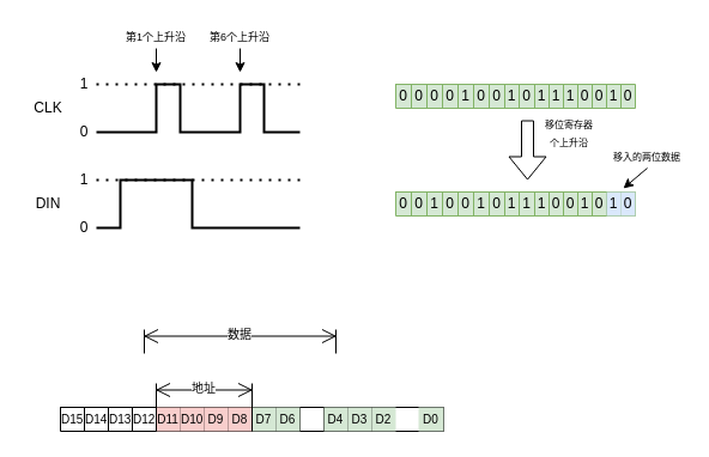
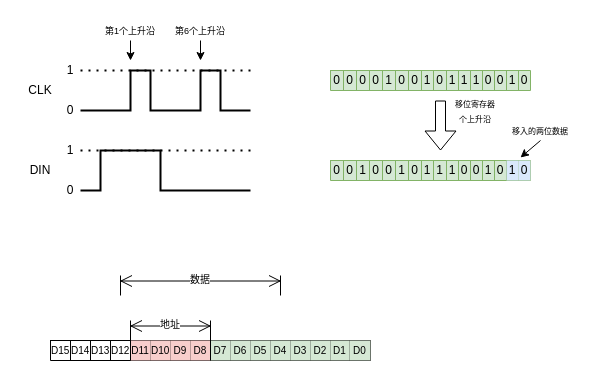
  <mxCell id="0" />
  <mxCell id="1" parent="0" />
  <mxCell id="2" value="" style="endArrow=none;html=1;strokeWidth=2;rounded=0;" parent="1" edge="1"><mxGeometry width="50" height="50" relative="1" as="geometry"><mxPoint x="80" y="110" as="sourcePoint" /><mxPoint x="250" y="110" as="targetPoint" /><Array as="points"><mxPoint x="130" y="110" /><mxPoint x="130" y="70" /><mxPoint x="150" y="70" /><mxPoint x="150" y="110" /><mxPoint x="200" y="110" /><mxPoint x="200" y="70" /><mxPoint x="220" y="70" /><mxPoint x="220" y="110" /></Array></mxGeometry></mxCell>
  <mxCell id="3" value="" style="endArrow=none;dashed=1;html=1;dashPattern=1 3;strokeWidth=2;" parent="1" edge="1"><mxGeometry width="50" height="50" relative="1" as="geometry"><mxPoint x="80" y="70" as="sourcePoint" /><mxPoint x="250" y="70" as="targetPoint" /></mxGeometry></mxCell>
  <mxCell id="4" value="" style="endArrow=none;html=1;strokeWidth=2;rounded=0;" parent="1" edge="1"><mxGeometry width="50" height="50" relative="1" as="geometry"><mxPoint x="80" y="190" as="sourcePoint" /><mxPoint x="250" y="190" as="targetPoint" /><Array as="points"><mxPoint x="100" y="190" /><mxPoint x="100" y="150" /><mxPoint x="160" y="150" /><mxPoint x="160" y="190" /></Array></mxGeometry></mxCell>
  <mxCell id="5" value="" style="endArrow=none;dashed=1;html=1;dashPattern=1 3;strokeWidth=2;rounded=0;" parent="1" edge="1"><mxGeometry width="50" height="50" relative="1" as="geometry"><mxPoint x="80" y="150" as="sourcePoint" /><mxPoint x="250" y="150" as="targetPoint" /></mxGeometry></mxCell>
  <mxCell id="6" value="" style="endArrow=classic;html=1;strokeWidth=1;" parent="1" edge="1"><mxGeometry width="50" height="50" relative="1" as="geometry"><mxPoint x="130" y="40" as="sourcePoint" /><mxPoint x="130" y="60" as="targetPoint" /></mxGeometry></mxCell>
  <mxCell id="7" value="" style="endArrow=classic;html=1;strokeWidth=1;" parent="1" edge="1"><mxGeometry width="50" height="50" relative="1" as="geometry"><mxPoint x="200" y="40" as="sourcePoint" /><mxPoint x="200" y="60" as="targetPoint" /></mxGeometry></mxCell>
  <mxCell id="8" value="1" style="text;html=1;strokeColor=none;fillColor=none;align=center;verticalAlign=middle;whiteSpace=wrap;rounded=0;" parent="1" vertex="1"><mxGeometry x="50" y="60" width="40" height="20" as="geometry" /></mxCell>
  <mxCell id="9" value="0" style="text;html=1;strokeColor=none;fillColor=none;align=center;verticalAlign=middle;whiteSpace=wrap;rounded=0;" parent="1" vertex="1"><mxGeometry x="50" y="100" width="40" height="20" as="geometry" /></mxCell>
  <mxCell id="10" value="1" style="text;html=1;strokeColor=none;fillColor=none;align=center;verticalAlign=middle;whiteSpace=wrap;rounded=0;" parent="1" vertex="1"><mxGeometry x="50" y="140" width="40" height="20" as="geometry" /></mxCell>
  <mxCell id="11" value="0" style="text;html=1;strokeColor=none;fillColor=none;align=center;verticalAlign=middle;whiteSpace=wrap;rounded=0;" parent="1" vertex="1"><mxGeometry x="50" y="180" width="40" height="20" as="geometry" /></mxCell>
  <mxCell id="12" value="&lt;font style=&quot;font-size: 9px&quot;&gt;第1个上升沿&lt;/font&gt;" style="text;html=1;strokeColor=none;fillColor=none;align=center;verticalAlign=middle;whiteSpace=wrap;rounded=0;" parent="1" vertex="1"><mxGeometry x="100" y="20" width="60" height="20" as="geometry" /></mxCell>
  <mxCell id="13" value="&lt;font style=&quot;font-size: 9px&quot;&gt;第6个上升沿&lt;/font&gt;" style="text;html=1;strokeColor=none;fillColor=none;align=center;verticalAlign=middle;whiteSpace=wrap;rounded=0;" parent="1" vertex="1"><mxGeometry x="170" y="20" width="60" height="20" as="geometry" /></mxCell>
  <mxCell id="14" value="CLK" style="text;html=1;strokeColor=none;fillColor=none;align=center;verticalAlign=middle;whiteSpace=wrap;rounded=0;" parent="1" vertex="1"><mxGeometry x="20" y="80" width="40" height="20" as="geometry" /></mxCell>
  <mxCell id="15" value="DIN" style="text;html=1;strokeColor=none;fillColor=none;align=center;verticalAlign=middle;whiteSpace=wrap;rounded=0;" parent="1" vertex="1"><mxGeometry x="20" y="160" width="40" height="20" as="geometry" /></mxCell>
  <mxCell id="16" value="" style="shape=table;html=1;whiteSpace=wrap;startSize=0;container=1;collapsible=0;childLayout=tableLayout;fillColor=#d5e8d4;strokeColor=#82b366;" parent="1" vertex="1"><mxGeometry x="330" y="70" width="200" height="20" as="geometry" /></mxCell>
  <mxCell id="17" value="" style="shape=partialRectangle;html=1;whiteSpace=wrap;collapsible=0;dropTarget=0;pointerEvents=0;top=0;left=0;bottom=0;right=0;points=[[0,0.5],[1,0.5]];portConstraint=eastwest;strokeColor=#82b366;perimeterSpacing=1;sketch=0;fillColor=none;" parent="16" vertex="1"><mxGeometry width="200" height="20" as="geometry" /></mxCell>
  <mxCell id="18" value="0" style="shape=partialRectangle;html=1;whiteSpace=wrap;connectable=0;fillColor=none;top=0;left=0;bottom=0;right=0;overflow=hidden;" parent="17" vertex="1"><mxGeometry width="13" height="20" as="geometry" /></mxCell>
  <mxCell id="19" value="0" style="shape=partialRectangle;html=1;whiteSpace=wrap;connectable=0;fillColor=none;top=0;left=0;bottom=0;right=0;overflow=hidden;" parent="17" vertex="1"><mxGeometry x="13" width="13" height="20" as="geometry" /></mxCell>
  <mxCell id="20" value="0" style="shape=partialRectangle;html=1;whiteSpace=wrap;connectable=0;fillColor=none;top=0;left=0;bottom=0;right=0;overflow=hidden;" parent="17" vertex="1"><mxGeometry x="26" width="13" height="20" as="geometry" /></mxCell>
  <mxCell id="21" value="0" style="shape=partialRectangle;html=1;whiteSpace=wrap;connectable=0;fillColor=none;top=0;left=0;bottom=0;right=0;overflow=hidden;" parent="17" vertex="1"><mxGeometry x="39" width="13" height="20" as="geometry" /></mxCell>
  <mxCell id="22" value="1" style="shape=partialRectangle;html=1;whiteSpace=wrap;connectable=0;fillColor=none;top=0;left=0;bottom=0;right=0;overflow=hidden;" parent="17" vertex="1"><mxGeometry x="52" width="13" height="20" as="geometry" /></mxCell>
  <mxCell id="23" value="0" style="shape=partialRectangle;html=1;whiteSpace=wrap;connectable=0;fillColor=none;top=0;left=0;bottom=0;right=0;overflow=hidden;" parent="17" vertex="1"><mxGeometry x="65" width="13" height="20" as="geometry" /></mxCell>
  <mxCell id="24" value="0" style="shape=partialRectangle;html=1;whiteSpace=wrap;connectable=0;fillColor=none;top=0;left=0;bottom=0;right=0;overflow=hidden;" parent="17" vertex="1"><mxGeometry x="78" width="13" height="20" as="geometry" /></mxCell>
  <mxCell id="25" value="1" style="shape=partialRectangle;html=1;whiteSpace=wrap;connectable=0;fillColor=none;top=0;left=0;bottom=0;right=0;overflow=hidden;" parent="17" vertex="1"><mxGeometry x="91" width="12" height="20" as="geometry" /></mxCell>
  <mxCell id="26" value="0" style="shape=partialRectangle;html=1;whiteSpace=wrap;connectable=0;fillColor=none;top=0;left=0;bottom=0;right=0;overflow=hidden;" parent="17" vertex="1"><mxGeometry x="103" width="13" height="20" as="geometry" /></mxCell>
  <mxCell id="27" value="1" style="shape=partialRectangle;html=1;whiteSpace=wrap;connectable=0;fillColor=none;top=0;left=0;bottom=0;right=0;overflow=hidden;" parent="17" vertex="1"><mxGeometry x="116" width="12" height="20" as="geometry" /></mxCell>
  <mxCell id="28" value="1" style="shape=partialRectangle;html=1;whiteSpace=wrap;connectable=0;fillColor=none;top=0;left=0;bottom=0;right=0;overflow=hidden;" parent="17" vertex="1"><mxGeometry x="128" width="12" height="20" as="geometry" /></mxCell>
  <mxCell id="29" value="1" style="shape=partialRectangle;html=1;whiteSpace=wrap;connectable=0;fillColor=none;top=0;left=0;bottom=0;right=0;overflow=hidden;" parent="17" vertex="1"><mxGeometry x="140" width="12" height="20" as="geometry" /></mxCell>
  <mxCell id="30" value="0" style="shape=partialRectangle;html=1;whiteSpace=wrap;connectable=0;fillColor=none;top=0;left=0;bottom=0;right=0;overflow=hidden;" parent="17" vertex="1"><mxGeometry x="152" width="12" height="20" as="geometry" /></mxCell>
  <mxCell id="31" value="0" style="shape=partialRectangle;html=1;whiteSpace=wrap;connectable=0;fillColor=none;top=0;left=0;bottom=0;right=0;overflow=hidden;" parent="17" vertex="1"><mxGeometry x="164" width="12" height="20" as="geometry" /></mxCell>
  <mxCell id="32" value="1" style="shape=partialRectangle;html=1;whiteSpace=wrap;connectable=0;fillColor=none;top=0;left=0;bottom=0;right=0;overflow=hidden;" parent="17" vertex="1"><mxGeometry x="176" width="12" height="20" as="geometry" /></mxCell>
  <mxCell id="33" value="0" style="shape=partialRectangle;html=1;whiteSpace=wrap;connectable=0;fillColor=none;top=0;left=0;bottom=0;right=0;overflow=hidden;" parent="17" vertex="1"><mxGeometry x="188" width="12" height="20" as="geometry" /></mxCell>
  <mxCell id="34" value="" style="shape=table;html=1;whiteSpace=wrap;startSize=0;container=1;collapsible=0;childLayout=tableLayout;fillColor=#d5e8d4;strokeColor=#82b366;" parent="1" vertex="1"><mxGeometry x="330" y="160" width="200" height="20" as="geometry" /></mxCell>
  <mxCell id="35" value="" style="shape=partialRectangle;html=1;whiteSpace=wrap;collapsible=0;dropTarget=0;pointerEvents=0;fillColor=none;top=0;left=0;bottom=0;right=0;points=[[0,0.5],[1,0.5]];portConstraint=eastwest;" parent="34" vertex="1"><mxGeometry width="200" height="20" as="geometry" /></mxCell>
  <mxCell id="36" value="0" style="shape=partialRectangle;html=1;whiteSpace=wrap;connectable=0;fillColor=none;top=0;left=0;bottom=0;right=0;overflow=hidden;" parent="35" vertex="1"><mxGeometry width="13" height="20" as="geometry" /></mxCell>
  <mxCell id="37" value="0" style="shape=partialRectangle;html=1;whiteSpace=wrap;connectable=0;fillColor=none;top=0;left=0;bottom=0;right=0;overflow=hidden;" parent="35" vertex="1"><mxGeometry x="13" width="13" height="20" as="geometry" /></mxCell>
  <mxCell id="38" value="1" style="shape=partialRectangle;html=1;whiteSpace=wrap;connectable=0;fillColor=none;top=0;left=0;bottom=0;right=0;overflow=hidden;" parent="35" vertex="1"><mxGeometry x="26" width="13" height="20" as="geometry" /></mxCell>
  <mxCell id="39" value="0" style="shape=partialRectangle;html=1;whiteSpace=wrap;connectable=0;fillColor=none;top=0;left=0;bottom=0;right=0;overflow=hidden;" parent="35" vertex="1"><mxGeometry x="39" width="13" height="20" as="geometry" /></mxCell>
  <mxCell id="40" value="0" style="shape=partialRectangle;html=1;whiteSpace=wrap;connectable=0;fillColor=none;top=0;left=0;bottom=0;right=0;overflow=hidden;" parent="35" vertex="1"><mxGeometry x="52" width="13" height="20" as="geometry" /></mxCell>
  <mxCell id="41" value="1" style="shape=partialRectangle;html=1;whiteSpace=wrap;connectable=0;fillColor=none;top=0;left=0;bottom=0;right=0;overflow=hidden;" parent="35" vertex="1"><mxGeometry x="65" width="13" height="20" as="geometry" /></mxCell>
  <mxCell id="42" value="0" style="shape=partialRectangle;html=1;whiteSpace=wrap;connectable=0;fillColor=none;top=0;left=0;bottom=0;right=0;overflow=hidden;" parent="35" vertex="1"><mxGeometry x="78" width="13" height="20" as="geometry" /></mxCell>
  <mxCell id="43" value="1" style="shape=partialRectangle;html=1;whiteSpace=wrap;connectable=0;fillColor=none;top=0;left=0;bottom=0;right=0;overflow=hidden;" parent="35" vertex="1"><mxGeometry x="91" width="12" height="20" as="geometry" /></mxCell>
  <mxCell id="44" value="1" style="shape=partialRectangle;html=1;whiteSpace=wrap;connectable=0;fillColor=none;top=0;left=0;bottom=0;right=0;overflow=hidden;" parent="35" vertex="1"><mxGeometry x="103" width="13" height="20" as="geometry" /></mxCell>
  <mxCell id="45" value="1" style="shape=partialRectangle;html=1;whiteSpace=wrap;connectable=0;fillColor=none;top=0;left=0;bottom=0;right=0;overflow=hidden;" parent="35" vertex="1"><mxGeometry x="116" width="12" height="20" as="geometry" /></mxCell>
  <mxCell id="46" value="0" style="shape=partialRectangle;html=1;whiteSpace=wrap;connectable=0;fillColor=none;top=0;left=0;bottom=0;right=0;overflow=hidden;" parent="35" vertex="1"><mxGeometry x="128" width="12" height="20" as="geometry" /></mxCell>
  <mxCell id="47" value="0" style="shape=partialRectangle;html=1;whiteSpace=wrap;connectable=0;fillColor=none;top=0;left=0;bottom=0;right=0;overflow=hidden;" parent="35" vertex="1"><mxGeometry x="140" width="12" height="20" as="geometry" /></mxCell>
  <mxCell id="48" value="1" style="shape=partialRectangle;html=1;whiteSpace=wrap;connectable=0;fillColor=none;top=0;left=0;bottom=0;right=0;overflow=hidden;" parent="35" vertex="1"><mxGeometry x="152" width="12" height="20" as="geometry" /></mxCell>
  <mxCell id="49" value="0" style="shape=partialRectangle;html=1;whiteSpace=wrap;connectable=0;fillColor=none;top=0;left=0;bottom=0;right=0;overflow=hidden;" parent="35" vertex="1"><mxGeometry x="164" width="12" height="20" as="geometry" /></mxCell>
  <mxCell id="50" value="1" style="shape=partialRectangle;html=1;whiteSpace=wrap;connectable=0;fillColor=#dae8fc;top=0;left=0;bottom=0;right=0;overflow=hidden;strokeColor=#6c8ebf;" parent="35" vertex="1"><mxGeometry x="176" width="12" height="20" as="geometry" /></mxCell>
  <mxCell id="51" value="0" style="shape=partialRectangle;html=1;whiteSpace=wrap;connectable=0;fillColor=#dae8fc;top=0;left=0;bottom=0;right=0;overflow=hidden;strokeColor=#6c8ebf;" parent="35" vertex="1"><mxGeometry x="188" width="12" height="20" as="geometry" /></mxCell>
  <mxCell id="52" value="" style="shape=flexArrow;endArrow=classic;html=1;strokeWidth=1;" parent="1" edge="1"><mxGeometry width="50" height="50" relative="1" as="geometry"><mxPoint x="440" y="100" as="sourcePoint" /><mxPoint x="440" y="150" as="targetPoint" /></mxGeometry></mxCell>
  <mxCell id="53" value="" style="endArrow=classic;html=1;strokeWidth=1;" parent="1" edge="1"><mxGeometry width="50" height="50" relative="1" as="geometry"><mxPoint x="540" y="140" as="sourcePoint" /><mxPoint x="520" y="157" as="targetPoint" /></mxGeometry></mxCell>
  <mxCell id="54" value="&lt;font style=&quot;font-size: 8px&quot;&gt;移入的两位数据&lt;/font&gt;" style="text;html=1;strokeColor=none;fillColor=none;align=center;verticalAlign=middle;whiteSpace=wrap;rounded=0;sketch=0;" parent="1" vertex="1"><mxGeometry x="510" y="120" width="60" height="20" as="geometry" /></mxCell>
  <mxCell id="55" value="&lt;font style=&quot;font-size: 8px&quot;&gt;移位寄存器&lt;br&gt;个上升沿&lt;/font&gt;" style="text;html=1;strokeColor=none;fillColor=none;align=center;verticalAlign=middle;whiteSpace=wrap;rounded=0;sketch=0;" parent="1" vertex="1"><mxGeometry x="450" y="100" width="50" height="20" as="geometry" /></mxCell>
  <mxCell id="56" value="" style="shape=table;html=1;whiteSpace=wrap;startSize=0;container=1;collapsible=0;childLayout=tableLayout;fontSize=10;" vertex="1" parent="1"><mxGeometry x="50" y="340" width="320" height="20" as="geometry" /></mxCell>
  <mxCell id="57" value="" style="shape=partialRectangle;html=1;whiteSpace=wrap;collapsible=0;dropTarget=0;pointerEvents=0;top=0;left=0;bottom=0;right=0;points=[[0,0.5],[1,0.5]];portConstraint=eastwest;strokeColor=#82b366;perimeterSpacing=1;sketch=0;fillColor=none;fontSize=10;" vertex="1" parent="56"><mxGeometry width="320" height="20" as="geometry" /></mxCell>
  <mxCell id="58" value="&lt;font style=&quot;font-size: 10px&quot;&gt;D15&lt;/font&gt;" style="shape=partialRectangle;html=1;whiteSpace=wrap;connectable=0;fillColor=none;top=0;left=0;bottom=0;right=0;overflow=hidden;fontSize=10;" vertex="1" parent="57"><mxGeometry width="20" height="20" as="geometry" /></mxCell>
  <mxCell id="59" value="&lt;font style=&quot;font-size: 10px&quot;&gt;D14&lt;/font&gt;" style="shape=partialRectangle;html=1;whiteSpace=wrap;connectable=0;fillColor=none;top=0;left=0;bottom=0;right=0;overflow=hidden;fontSize=10;" vertex="1" parent="57"><mxGeometry x="20" width="20" height="20" as="geometry" /></mxCell>
  <mxCell id="60" value="&lt;font style=&quot;font-size: 10px&quot;&gt;D13&lt;/font&gt;" style="shape=partialRectangle;html=1;whiteSpace=wrap;connectable=0;fillColor=none;top=0;left=0;bottom=0;right=0;overflow=hidden;fontSize=10;" vertex="1" parent="57"><mxGeometry x="40" width="20" height="20" as="geometry" /></mxCell>
  <mxCell id="61" value="&lt;font style=&quot;font-size: 10px&quot;&gt;D12&lt;/font&gt;" style="shape=partialRectangle;html=1;whiteSpace=wrap;connectable=0;fillColor=none;top=0;left=0;bottom=0;right=0;overflow=hidden;fontSize=10;" vertex="1" parent="57"><mxGeometry x="60" width="20" height="20" as="geometry" /></mxCell>
  <mxCell id="62" value="&lt;font style=&quot;font-size: 10px&quot;&gt;D11&lt;/font&gt;" style="shape=partialRectangle;html=1;whiteSpace=wrap;connectable=0;fillColor=#f8cecc;top=0;left=0;bottom=0;right=0;overflow=hidden;fontSize=10;strokeColor=#b85450;" vertex="1" parent="57"><mxGeometry x="80" width="20" height="20" as="geometry" /></mxCell>
  <mxCell id="63" value="&lt;font style=&quot;font-size: 10px&quot;&gt;D10&lt;/font&gt;" style="shape=partialRectangle;html=1;whiteSpace=wrap;connectable=0;fillColor=#f8cecc;top=0;left=0;bottom=0;right=0;overflow=hidden;fontSize=10;strokeColor=#b85450;" vertex="1" parent="57"><mxGeometry x="100" width="20" height="20" as="geometry" /></mxCell>
  <mxCell id="64" value="&lt;font style=&quot;font-size: 10px&quot;&gt;D9&lt;/font&gt;" style="shape=partialRectangle;html=1;whiteSpace=wrap;connectable=0;fillColor=#f8cecc;top=0;left=0;bottom=0;right=0;overflow=hidden;fontSize=10;strokeColor=#b85450;" vertex="1" parent="57"><mxGeometry x="120" width="20" height="20" as="geometry" /></mxCell>
  <mxCell id="65" value="&lt;font style=&quot;font-size: 10px&quot;&gt;D8&lt;/font&gt;" style="shape=partialRectangle;html=1;whiteSpace=wrap;connectable=0;fillColor=#f8cecc;top=0;left=0;bottom=0;right=0;overflow=hidden;fontSize=10;strokeColor=#b85450;" vertex="1" parent="57"><mxGeometry x="140" width="20" height="20" as="geometry" /></mxCell>
  <mxCell id="66" value="&lt;font style=&quot;font-size: 10px&quot;&gt;D7&lt;/font&gt;" style="shape=partialRectangle;html=1;whiteSpace=wrap;connectable=0;fillColor=#d5e8d4;top=0;left=0;bottom=0;right=0;overflow=hidden;fontSize=10;strokeColor=#82b366;" vertex="1" parent="57"><mxGeometry x="160" width="20" height="20" as="geometry" /></mxCell>
  <mxCell id="67" value="&lt;font style=&quot;font-size: 10px&quot;&gt;D6&lt;/font&gt;" style="shape=partialRectangle;html=1;whiteSpace=wrap;connectable=0;fillColor=#d5e8d4;top=0;left=0;bottom=0;right=0;overflow=hidden;fontSize=10;strokeColor=#82b366;" vertex="1" parent="57"><mxGeometry x="180" width="20" height="20" as="geometry" /></mxCell>
+ <mxCell id="68" value="D5" style="shape=partialRectangle;html=1;whiteSpace=wrap;connectable=0;fillColor=#d5e8d4;top=0;left=0;bottom=0;right=0;overflow=hidden;fontSize=10;strokeColor=#82b366;" vertex="1" parent="57"><mxGeometry x="200" width="20" height="20" as="geometry" /></mxCell>
  <mxCell id="69" value="D4" style="shape=partialRectangle;html=1;whiteSpace=wrap;connectable=0;fillColor=#d5e8d4;top=0;left=0;bottom=0;right=0;overflow=hidden;fontSize=10;strokeColor=#82b366;" vertex="1" parent="57"><mxGeometry x="220" width="20" height="20" as="geometry" /></mxCell>
  <mxCell id="70" value="D3" style="shape=partialRectangle;html=1;whiteSpace=wrap;connectable=0;fillColor=#d5e8d4;top=0;left=0;bottom=0;right=0;overflow=hidden;fontSize=10;strokeColor=#82b366;" vertex="1" parent="57"><mxGeometry x="240" width="20" height="20" as="geometry" /></mxCell>
  <mxCell id="71" value="D2" style="shape=partialRectangle;html=1;whiteSpace=wrap;connectable=0;fillColor=#d5e8d4;top=0;left=0;bottom=0;right=0;overflow=hidden;fontSize=10;strokeColor=#82b366;" vertex="1" parent="57"><mxGeometry x="260" width="20" height="20" as="geometry" /></mxCell>
+ <mxCell id="72" value="D1" style="shape=partialRectangle;html=1;whiteSpace=wrap;connectable=0;fillColor=#d5e8d4;top=0;left=0;bottom=0;right=0;overflow=hidden;fontSize=10;strokeColor=#82b366;" vertex="1" parent="57"><mxGeometry x="280" width="19" height="20" as="geometry" /></mxCell>
  <mxCell id="73" value="D0" style="shape=partialRectangle;html=1;whiteSpace=wrap;connectable=0;fillColor=#d5e8d4;top=0;left=0;bottom=0;right=0;overflow=hidden;fontSize=10;strokeColor=#82b366;" vertex="1" parent="57"><mxGeometry x="299" width="21" height="20" as="geometry" /></mxCell>
  <mxCell id="74" value="数据" style="shape=dimension;direction=west;whiteSpace=wrap;html=1;align=center;points=[];verticalAlign=top;spacingTop=-8;labelBackgroundColor=#ffffff;fontSize=10;" vertex="1" parent="1"><mxGeometry x="120" y="275" width="160" height="20" as="geometry" /></mxCell>
  <mxCell id="75" value="地址" style="shape=dimension;direction=west;whiteSpace=wrap;html=1;align=center;points=[];verticalAlign=top;spacingTop=-8;labelBackgroundColor=#ffffff;fontSize=10;" vertex="1" parent="1"><mxGeometry x="130" y="320" width="80" height="40" as="geometry" /></mxCell>
